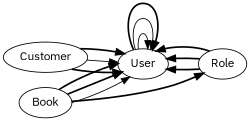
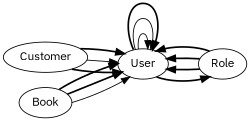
  digraph {
    fontname="IBM Plex Sans"
    rankdir=LR
    node [fontname="IBM Plex Sans"]
    edge [fontname="IBM Plex Sans" style=bold]
    User
    Role
    Customer
    Book
    User -> User [style=solid]
    User -> User [style=solid]
    User -> User
-   Book -> Role
+   User -> Role
    Role -> User
    Role -> User
    Role -> User
    Customer -> User
    Customer -> User [style=solid]
    Customer -> User
    Book -> User [style=solid]
    Book -> User
    Book -> User
  }
